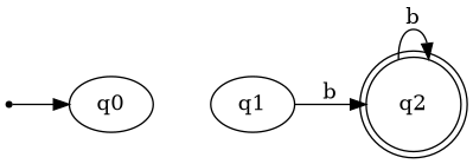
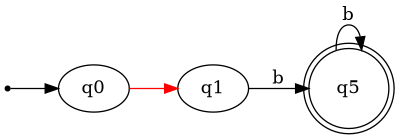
  digraph {
    rankdir=LR
    inic [shape=point]
    q0
    q1
-   q2 [shape=doublecircle]
+   q2 [shape=doublecircle label=q5]
    inic -> q0
+   q0 -> q1 [color=red]
    q1 -> q2 [label=b]
    q2 -> q2 [label=b]
  }
